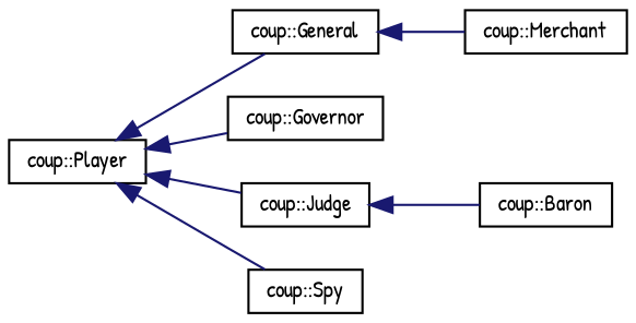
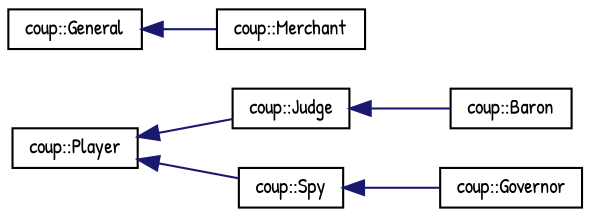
  digraph {
    fontname="Patrick Hand"
    rankdir=LR
    node [color=black fillcolor=white fontname="Patrick Hand" fontsize=10 shape=record style=filled]
    edge [color=midnightblue dir=back fontname="Patrick Hand" fontsize=10 labelfontname=Helvetica labelfontsize=10 style=solid]
    n1 [height=0.2 label="coup::Player" width=0.4]
    n2 [height=0.2 label="coup::General" width=0.4]
    n3 [height=0.2 label="coup::Governor" width=0.4]
    n4 [height=0.2 label="coup::Judge" width=0.4]
    n5 [height=0.2 label="coup::Spy" width=0.4]
    n6 [height=0.2 label="coup::Baron" width=0.4]
    n7 [height=0.2 label="coup::Merchant" width=0.4]
-   n1 -> n2
-   n1 -> n3
+   n5 -> n3
    n1 -> n4
    n1 -> n5
    n2 -> n7
    n4 -> n6
  }
